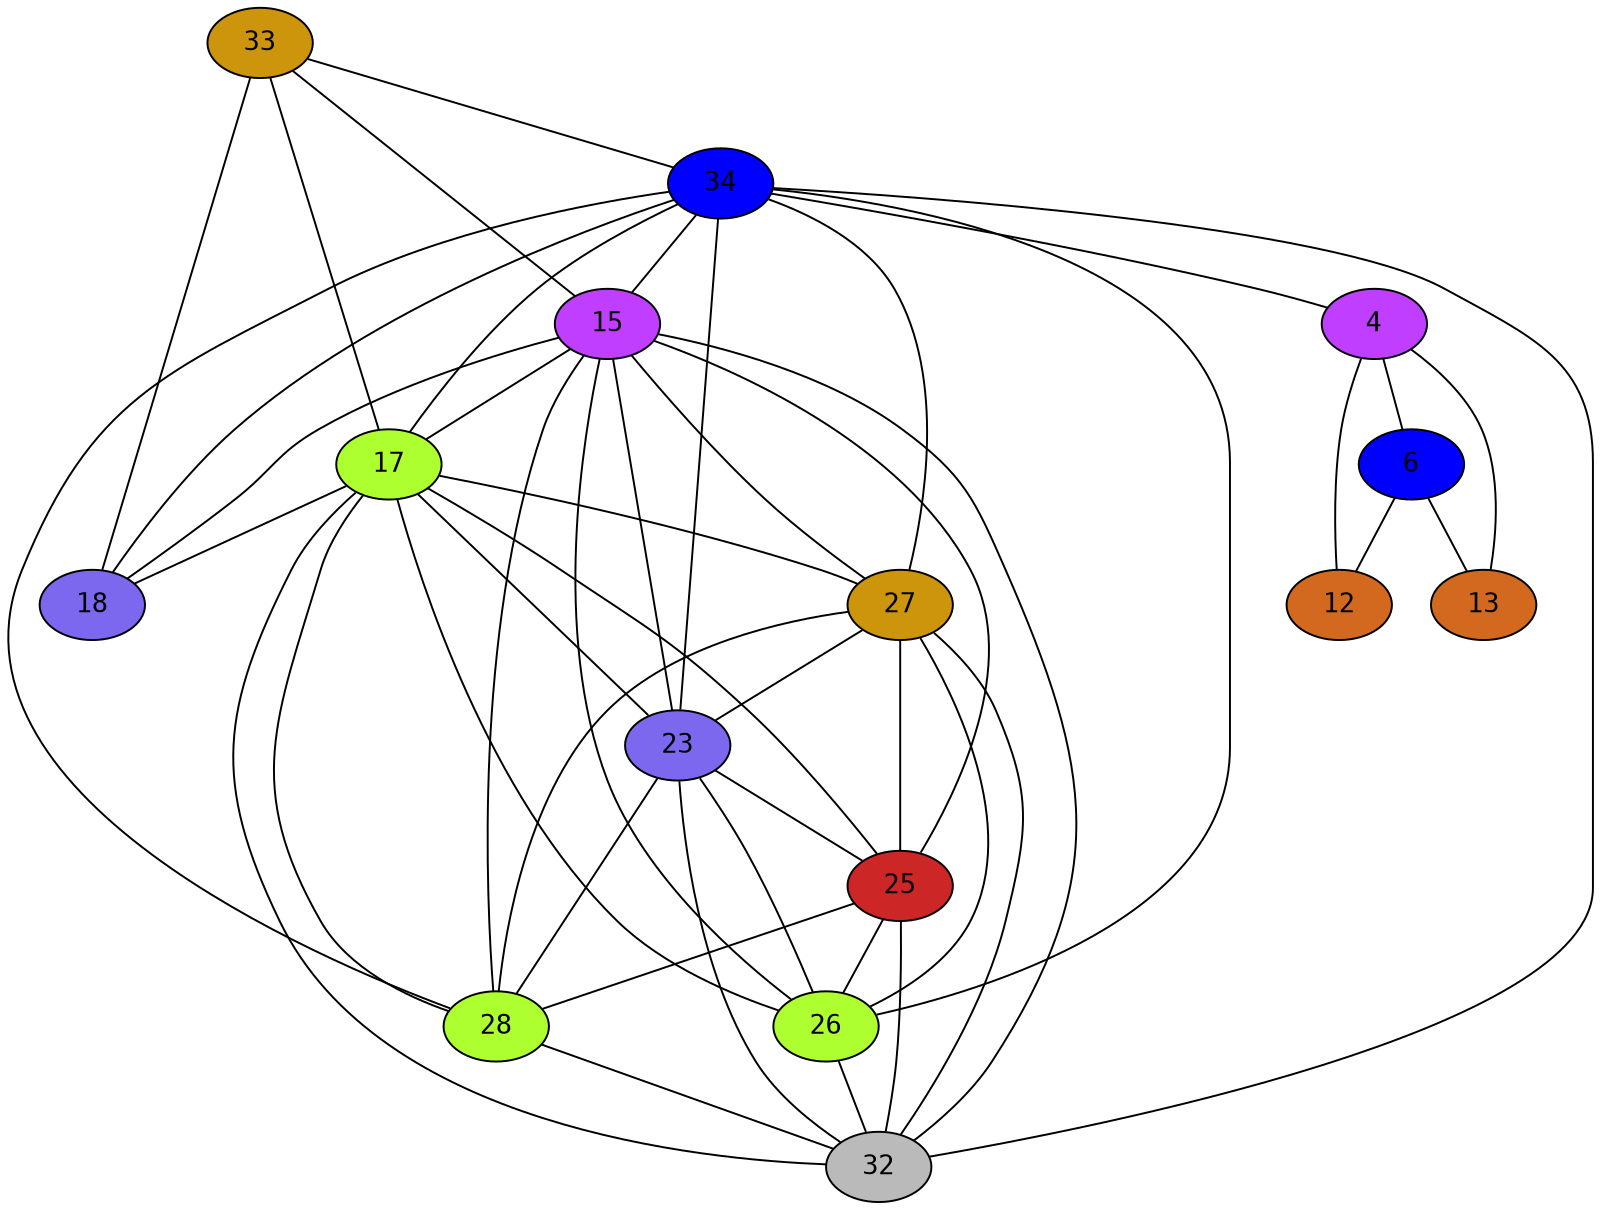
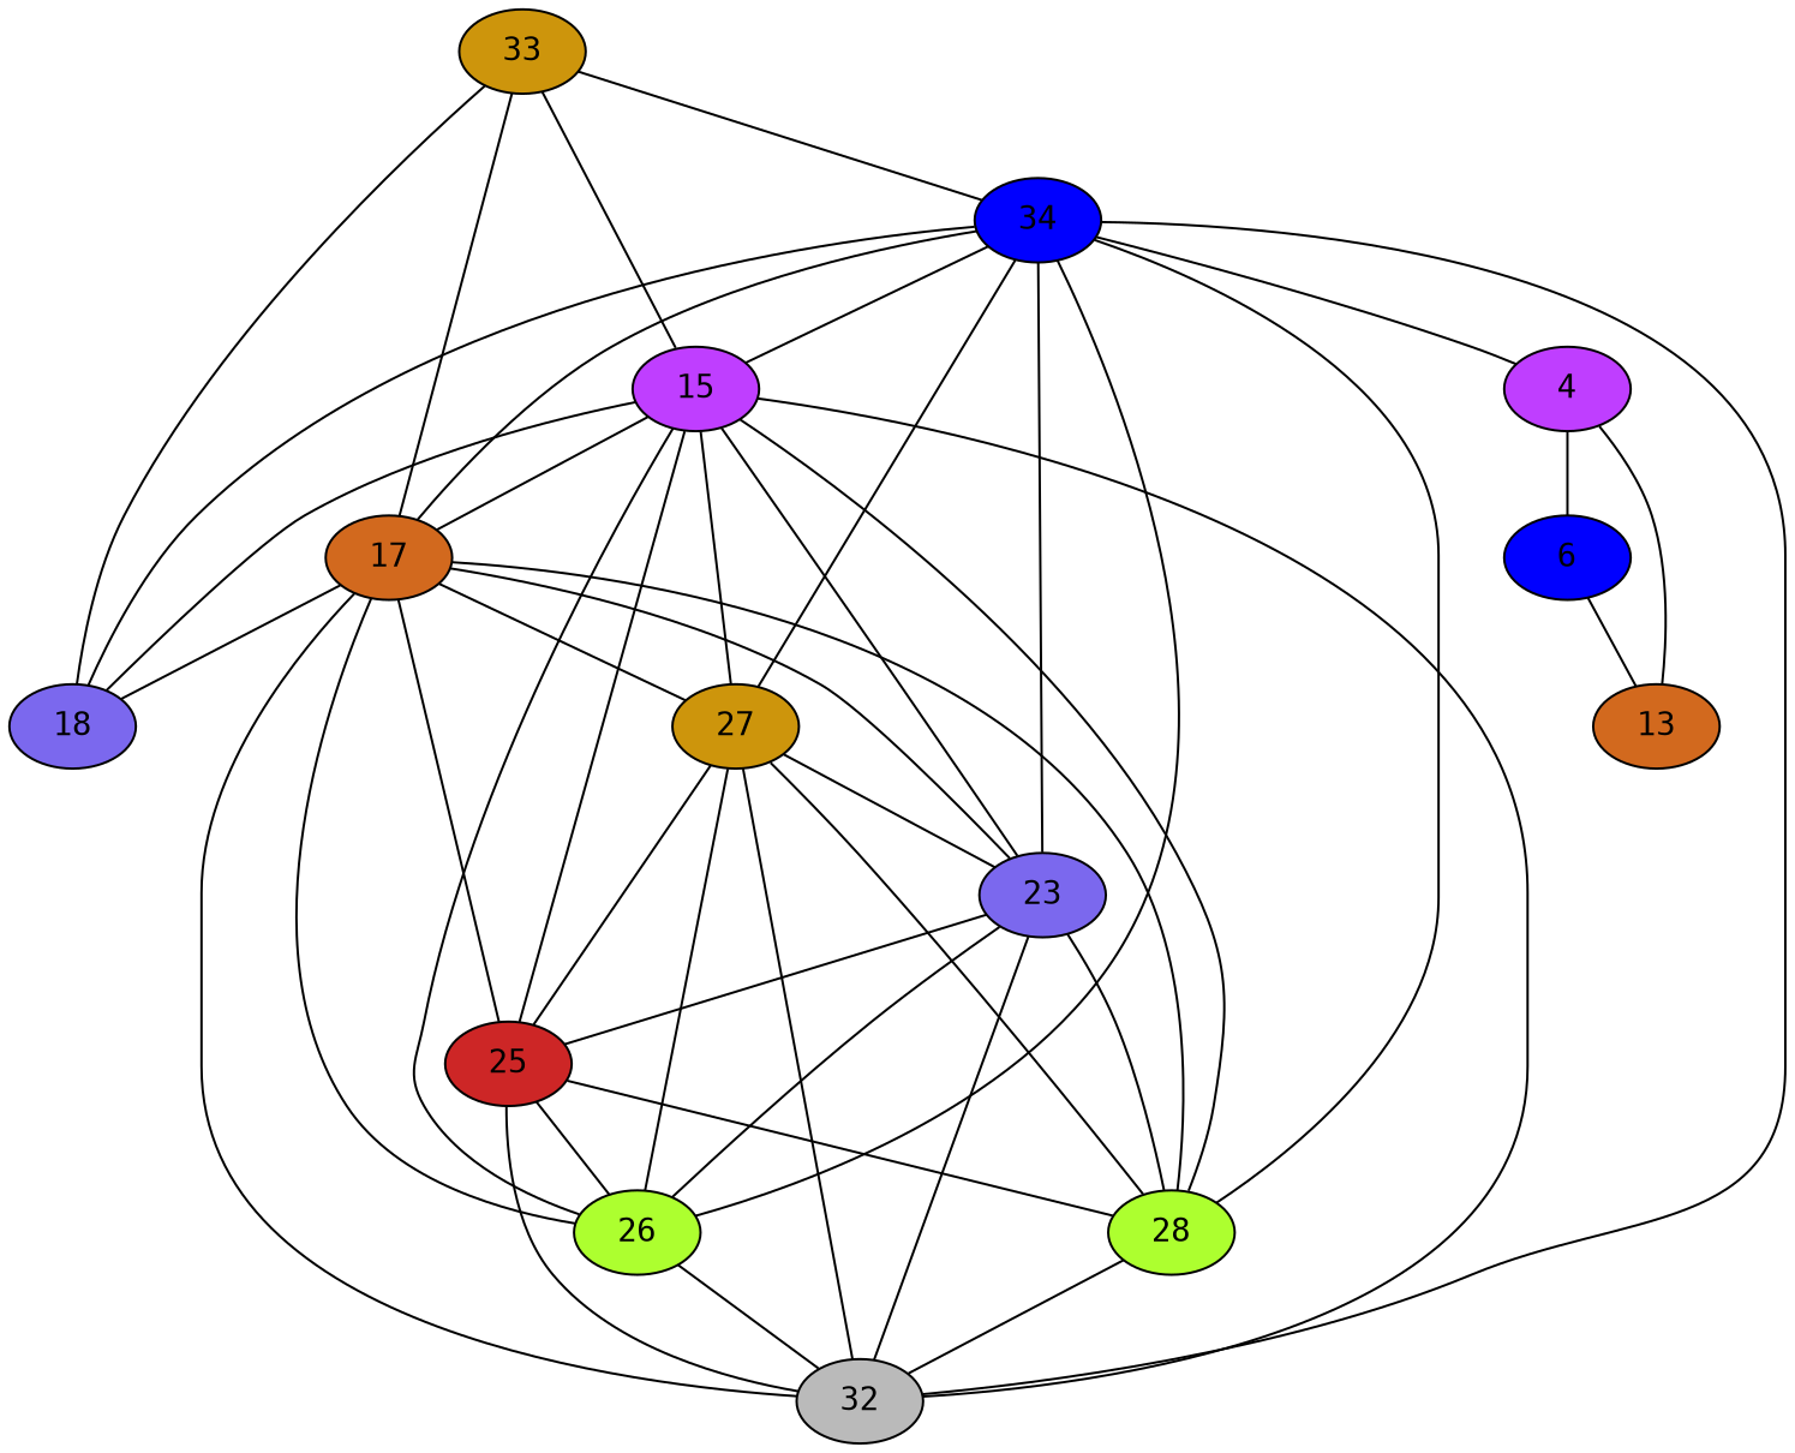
  strict graph {
    fontname="DejaVu Sans Mono"
    node [fillcolor=chocolate fontname="DejaVu Sans Mono" style=filled]
    edge [fontname="DejaVu Sans Mono"]
    n1 [fillcolor=darkgoldenrod3 label=33]
-   n2 [fillcolor=greenyellow label=17]
+   n2 [label=17]
    n3 [fillcolor=mediumslateblue label=18]
    n4 [fillcolor=blue1 label=34]
    n5 [fillcolor=darkorchid1 label=15]
    n6 [fillcolor=darkgoldenrod3 label=27]
    n7 [fillcolor=mediumslateblue label=23]
    n8 [fillcolor=firebrick3 label=25]
    n9 [fillcolor=greenyellow label=26]
    n10 [fillcolor=greenyellow label=28]
    n11 [fillcolor=gray73 label=32]
    n12 [fillcolor=darkorchid1 label=4]
    n13 [fillcolor=blue1 label=6]
-   n14 [label=12]
    n15 [label=13]
    n1 -- n2
    n1 -- n3
    n1 -- n4
    n1 -- n5
    n2 -- n3
    n2 -- n6
    n2 -- n7
    n2 -- n8
    n2 -- n9
    n2 -- n10
    n2 -- n11
    n4 -- n2
    n4 -- n3
    n4 -- n5
    n4 -- n6
    n4 -- n7
    n4 -- n9
    n4 -- n10
    n4 -- n11
    n4 -- n12
    n5 -- n2
    n5 -- n3
    n5 -- n6
    n5 -- n7
    n5 -- n8
    n5 -- n9
    n5 -- n10
    n5 -- n11
    n6 -- n7
    n6 -- n8
    n6 -- n9
    n6 -- n10
    n6 -- n11
    n7 -- n8
    n7 -- n9
    n7 -- n10
    n7 -- n11
    n8 -- n9
    n8 -- n10
    n8 -- n11
    n9 -- n11
    n10 -- n11
    n12 -- n13
-   n12 -- n14
    n12 -- n15
-   n13 -- n14
    n13 -- n15
  }
